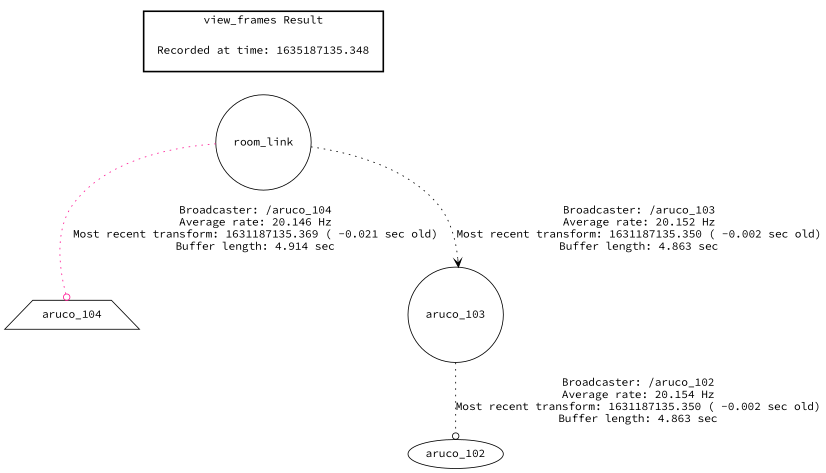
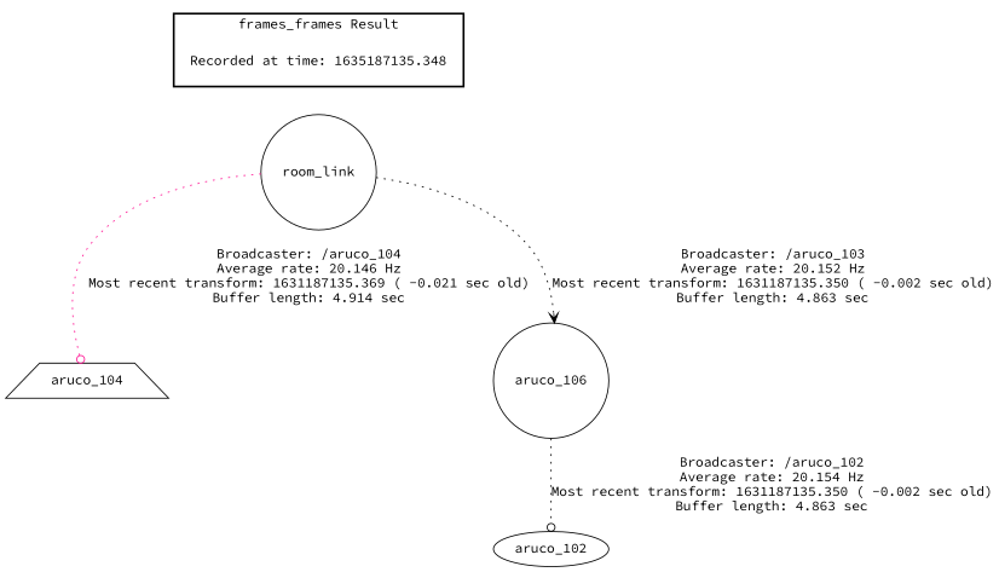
  digraph {
    fontname="Source Code Pro"
    node [fontname="Source Code Pro" shape=circle]
    edge [fontname="Source Code Pro" style=dotted arrowhead=odot color=black]
    n1 [label="Recorded at time: 1635187135.348" shape=plaintext]
    room_link
    aruco_104 [shape=trapezium]
-   aruco_103
+   aruco_103 [label=aruco_106]
    aruco_102 [shape=ellipse]
    subgraph cluster_1 {
      color=black
-     label="view_frames Result"
+     label="frames_frames Result"
      style=bold
      n1
    }
    n1 -> room_link [style=invis arrowhead="" color=""]
    room_link -> aruco_104 [color=deeppink label="Broadcaster: /aruco_104\nAverage rate: 20.146 Hz\nMost recent transform: 1631187135.369 ( -0.021 sec old)\nBuffer length: 4.914 sec\n"]
    room_link -> aruco_103 [arrowhead=vee label="Broadcaster: /aruco_103\nAverage rate: 20.152 Hz\nMost recent transform: 1631187135.350 ( -0.002 sec old)\nBuffer length: 4.863 sec\n"]
    aruco_103 -> aruco_102 [label="Broadcaster: /aruco_102\nAverage rate: 20.154 Hz\nMost recent transform: 1631187135.350 ( -0.002 sec old)\nBuffer length: 4.863 sec\n"]
  }
